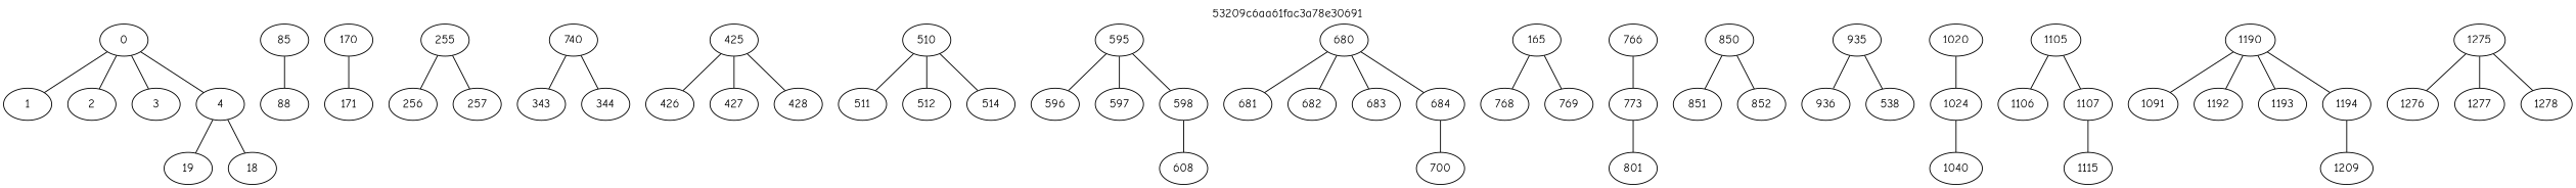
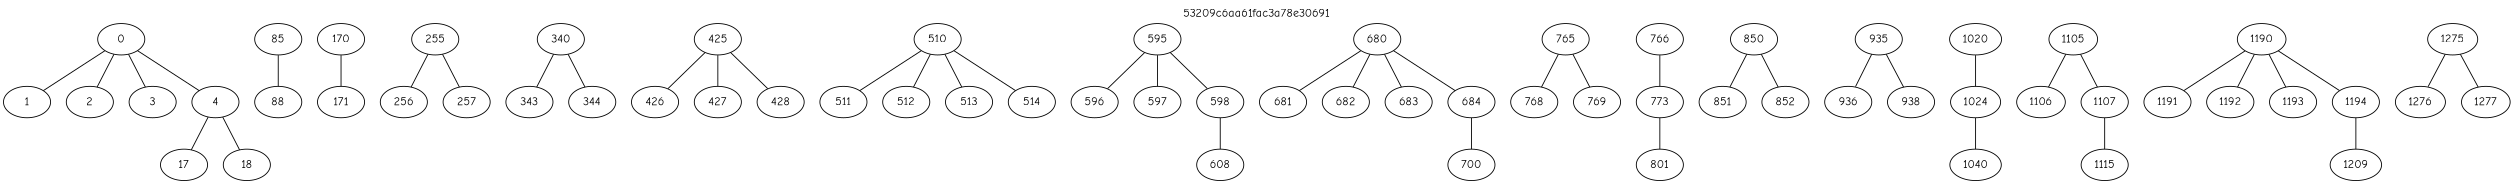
  strict graph {
    fontname="Comic Neue"
    label="53209c6aa61fac3a78e30691"
    labelloc=t
    node [fontname="Comic Neue"]
    edge [fontname="Comic Neue"]
    0
    1
    2
    3
    4
-   17 [label=19]
+   17
    18
    85
    88
    170
    171
    255
    256
    257
-   340 [label=740]
+   340
    343
    344
    425
    426
    427
    428
    510
    511
    512
+   513
    514
    595
    596
    597
    598
    608
    680
    681
    682
    683
    684
    700
-   765 [label=165]
+   765
    768
    769
    766
    773
    801
    850
    851
    852
    935
    936
-   938 [label=538]
+   938
    1020
    1024
    1040
    1105
    1106
    1107
    1115
    1190
-   1191 [label=1091]
+   1191
    1192
    1193
    1194
    1209
    1275
    1276
    1277
-   1278
    0 -- 1
    0 -- 2
    0 -- 3
    0 -- 4
    4 -- 17
    4 -- 18
    85 -- 88
    170 -- 171
    255 -- 256
    255 -- 257
    340 -- 343
    340 -- 344
    425 -- 426
    425 -- 427
    425 -- 428
    510 -- 511
    510 -- 512
+   510 -- 513
    510 -- 514
    595 -- 596
    595 -- 597
    595 -- 598
    598 -- 608
    680 -- 681
    680 -- 682
    680 -- 683
    680 -- 684
    684 -- 700
    765 -- 768
    765 -- 769
    766 -- 773
    773 -- 801
    850 -- 851
    850 -- 852
    935 -- 936
    935 -- 938
    1020 -- 1024
    1024 -- 1040
    1105 -- 1106
    1105 -- 1107
    1107 -- 1115
    1190 -- 1191
    1190 -- 1192
    1190 -- 1193
    1190 -- 1194
    1194 -- 1209
    1275 -- 1276
    1275 -- 1277
-   1275 -- 1278
  }
